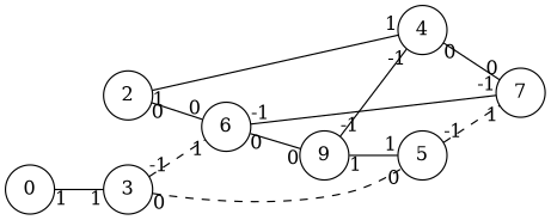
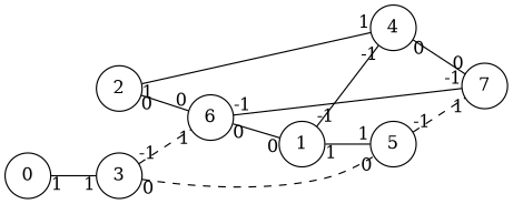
  graph {
    rankdir=LR
    node [shape=circle]
    edge [headlabel=1 taillabel=0]
    0
    3
-   1 [label=9]
+   1
    4
    5
    2
    6
    7
    0 -- 3 [taillabel=1]
    3 -- 5 [headlabel=0 style=dashed]
    3 -- 6 [style=dashed taillabel=-1]
    1 -- 4 [headlabel=-1 taillabel=-1]
    1 -- 5 [taillabel=1]
    4 -- 7 [headlabel=0]
    5 -- 7 [style=dashed taillabel=-1]
    2 -- 4 [taillabel=1]
    2 -- 6 [headlabel=0]
    6 -- 1 [headlabel=0]
    6 -- 7 [headlabel=-1 taillabel=-1]
  }
